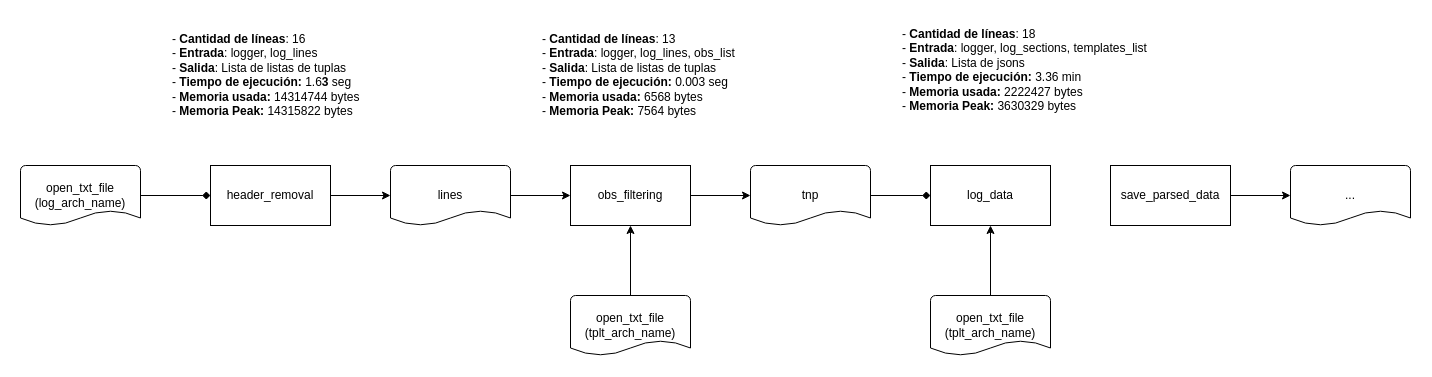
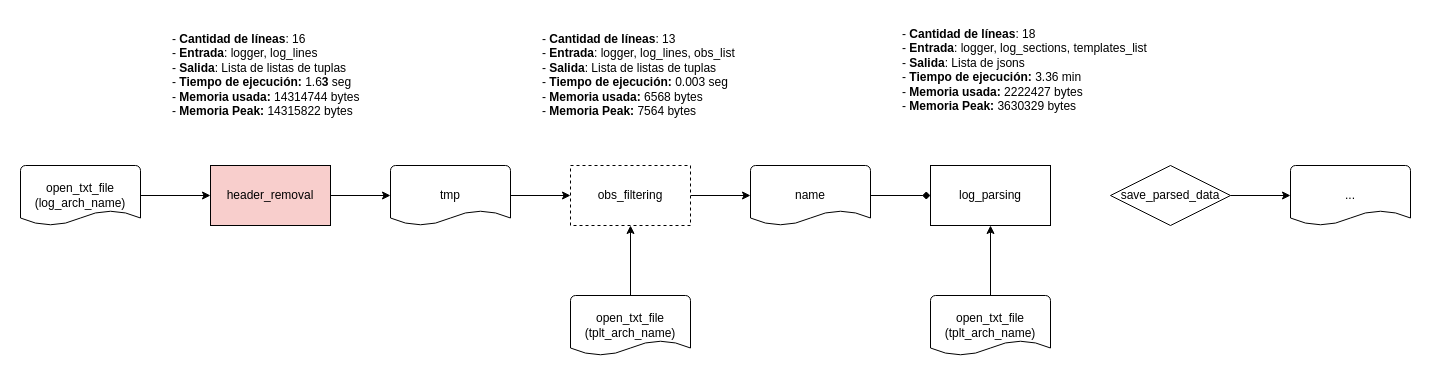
  <mxCell id="0" />
  <mxCell id="1" parent="0" />
  <mxCell id="2" style="edgeStyle=none;html=1;" edge="1" parent="1" source="3" target="21"><mxGeometry relative="1" as="geometry" /></mxCell>
- <mxCell id="3" value="header_removal" style="rounded=0;whiteSpace=wrap;html=1;" parent="1" vertex="1"><mxGeometry x="210" y="165" width="120" height="60" as="geometry" /></mxCell>
- <mxCell id="4" value="log_data" style="rounded=0;whiteSpace=wrap;html=1;" parent="1" vertex="1"><mxGeometry x="930" y="165" width="120" height="60" as="geometry" /></mxCell>
+ <mxCell id="3" value="header_removal" style="rounded=0;whiteSpace=wrap;html=1;fillColor=#f8cecc;" parent="1" vertex="1"><mxGeometry x="210" y="165" width="120" height="60" as="geometry" /></mxCell>
+ <mxCell id="4" value="log_parsing" style="rounded=0;whiteSpace=wrap;html=1;" parent="1" vertex="1"><mxGeometry x="930" y="165" width="120" height="60" as="geometry" /></mxCell>
  <mxCell id="5" style="edgeStyle=orthogonalEdgeStyle;html=1;" edge="1" parent="1" source="6" target="19"><mxGeometry relative="1" as="geometry" /></mxCell>
- <mxCell id="6" value="save_parsed_data" style="rounded=0;whiteSpace=wrap;html=1;glass=0;" parent="1" vertex="1"><mxGeometry x="1110" y="165" width="120" height="60" as="geometry" /></mxCell>
+ <mxCell id="6" value="save_parsed_data" style="rhombus;whiteSpace=wrap;html=1;glass=0;" parent="1" vertex="1"><mxGeometry x="1110" y="165" width="120" height="60" as="geometry" /></mxCell>
  <mxCell id="7" value="&lt;div&gt;&lt;br&gt;&lt;/div&gt;&lt;div&gt;&lt;br&gt;&lt;/div&gt;" style="text;html=1;align=center;verticalAlign=middle;resizable=0;points=[];autosize=1;strokeColor=none;fillColor=none;" parent="1" vertex="1"><mxGeometry x="435" y="120" width="20" height="40" as="geometry" /></mxCell>
  <mxCell id="8" value="&lt;div&gt;- &lt;b&gt;Cantidad de líneas&lt;/b&gt;: 13&lt;/div&gt;&lt;div&gt;- &lt;b&gt;Entrada&lt;/b&gt;: logger, log_lines, obs_list&lt;/div&gt;&lt;div&gt;- &lt;b&gt;Salida&lt;/b&gt;: Lista de listas de tuplas&amp;nbsp;&lt;/div&gt;- &lt;b&gt;Tiempo de ejecución: &lt;/b&gt;0.003 seg&lt;br&gt;&lt;div&gt;- &lt;b&gt;Memoria usada:&amp;nbsp;&lt;/b&gt;6568 bytes&lt;/div&gt;&lt;div&gt;- &lt;b&gt;Memoria Peak:&amp;nbsp;&lt;/b&gt;7564 bytes&lt;/div&gt;&lt;div&gt;&lt;br&gt;&lt;/div&gt;" style="text;whiteSpace=wrap;html=1;" parent="1" vertex="1"><mxGeometry x="540" y="25" width="210" height="110" as="geometry" /></mxCell>
  <mxCell id="9" value="&lt;div&gt;- &lt;b&gt;Cantidad de líneas&lt;/b&gt;: 16&lt;/div&gt;&lt;div&gt;- &lt;b&gt;Entrada&lt;/b&gt;: logger, log_lines&lt;/div&gt;&lt;div&gt;- &lt;b&gt;Salida&lt;/b&gt;: Lista de listas de tuplas&amp;nbsp;&lt;/div&gt;- &lt;b&gt;Tiempo de ejecución: &lt;/b&gt;1.6&lt;b&gt;3&amp;nbsp;&lt;/b&gt;seg&lt;br&gt;&lt;div&gt;- &lt;b&gt;Memoria usada: &lt;/b&gt;14314744 bytes&lt;/div&gt;&lt;div&gt;- &lt;b&gt;Memoria Peak:&amp;nbsp;&lt;/b&gt;14315822 bytes&lt;/div&gt;&lt;div&gt;&lt;br&gt;&lt;/div&gt;" style="text;whiteSpace=wrap;html=1;" parent="1" vertex="1"><mxGeometry x="170" y="25" width="210" height="110" as="geometry" /></mxCell>
  <mxCell id="10" value="&lt;div&gt;- &lt;b&gt;Cantidad de líneas&lt;/b&gt;: 18&lt;/div&gt;&lt;div&gt;- &lt;b&gt;Entrada&lt;/b&gt;: logger, log_sections, templates_list&lt;/div&gt;&lt;div&gt;- &lt;b&gt;Salida&lt;/b&gt;: Lista de jsons&amp;nbsp;&lt;/div&gt;- &lt;b&gt;Tiempo de ejecución:&amp;nbsp;&lt;/b&gt;&lt;span id=&quot;cwos&quot; class=&quot;qv3Wpe&quot;&gt;3.36&lt;/span&gt;&lt;span id=&quot;cwos&quot; class=&quot;qv3Wpe&quot;&gt;&amp;nbsp;min&lt;/span&gt;&lt;br&gt;&lt;div&gt;- &lt;b&gt;Memoria usada: &lt;/b&gt;2222427 bytes&lt;/div&gt;&lt;div&gt;- &lt;b&gt;Memoria Peak: &lt;/b&gt;3630329 bytes&lt;b&gt;&amp;nbsp;&lt;br&gt;&lt;/b&gt;&lt;br&gt;&lt;/div&gt;" style="text;whiteSpace=wrap;html=1;" parent="1" vertex="1"><mxGeometry x="900" y="20" width="300" height="100" as="geometry" /></mxCell>
  <mxCell id="11" style="edgeStyle=none;html=1;" edge="1" parent="1" source="12" target="23"><mxGeometry relative="1" as="geometry" /></mxCell>
- <mxCell id="12" value="obs_filtering" style="rounded=0;whiteSpace=wrap;html=1;" parent="1" vertex="1"><mxGeometry x="570" y="165" width="120" height="60" as="geometry" /></mxCell>
- <mxCell id="13" style="edgeStyle=orthogonalEdgeStyle;html=1;endArrow=diamond;" edge="1" parent="1" source="14" target="3"><mxGeometry relative="1" as="geometry" /></mxCell>
+ <mxCell id="12" value="obs_filtering" style="rounded=0;whiteSpace=wrap;html=1;dashed=1;" parent="1" vertex="1"><mxGeometry x="570" y="165" width="120" height="60" as="geometry" /></mxCell>
+ <mxCell id="13" style="edgeStyle=orthogonalEdgeStyle;html=1;" edge="1" parent="1" source="14" target="3"><mxGeometry relative="1" as="geometry" /></mxCell>
  <mxCell id="14" value="&lt;div&gt;open_txt_file&lt;/div&gt;&lt;div&gt;(log_arch_name)&lt;/div&gt;" style="strokeWidth=1;html=1;shape=mxgraph.flowchart.document2;whiteSpace=wrap;size=0.25;" vertex="1" parent="1"><mxGeometry x="20" y="165" width="120" height="60" as="geometry" /></mxCell>
  <mxCell id="15" style="edgeStyle=orthogonalEdgeStyle;html=1;" edge="1" parent="1" source="16" target="12"><mxGeometry relative="1" as="geometry" /></mxCell>
  <mxCell id="16" value="&lt;div&gt;open_txt_file&lt;/div&gt;&lt;div&gt;(tplt_arch_name)&lt;/div&gt;" style="strokeWidth=1;html=1;shape=mxgraph.flowchart.document2;whiteSpace=wrap;size=0.25;" vertex="1" parent="1"><mxGeometry x="570" y="295" width="120" height="60" as="geometry" /></mxCell>
  <mxCell id="17" style="edgeStyle=orthogonalEdgeStyle;html=1;" edge="1" parent="1" source="18" target="4"><mxGeometry relative="1" as="geometry" /></mxCell>
  <mxCell id="18" value="&lt;div&gt;open_txt_file&lt;/div&gt;&lt;div&gt;(tplt_arch_name)&lt;/div&gt;" style="strokeWidth=1;html=1;shape=mxgraph.flowchart.document2;whiteSpace=wrap;size=0.25;" vertex="1" parent="1"><mxGeometry x="930" y="295" width="120" height="60" as="geometry" /></mxCell>
  <mxCell id="19" value="&lt;div&gt;...&lt;/div&gt;" style="strokeWidth=1;html=1;shape=mxgraph.flowchart.document2;whiteSpace=wrap;size=0.25;" vertex="1" parent="1"><mxGeometry x="1290" y="165" width="120" height="60" as="geometry" /></mxCell>
  <mxCell id="20" style="edgeStyle=none;html=1;" edge="1" parent="1" source="21" target="12"><mxGeometry relative="1" as="geometry" /></mxCell>
- <mxCell id="21" value="&lt;div&gt;lines&lt;/div&gt;" style="strokeWidth=1;html=1;shape=mxgraph.flowchart.document2;whiteSpace=wrap;size=0.25;" vertex="1" parent="1"><mxGeometry x="390" y="165" width="120" height="60" as="geometry" /></mxCell>
+ <mxCell id="21" value="&lt;div&gt;tmp&lt;/div&gt;" style="strokeWidth=1;html=1;shape=mxgraph.flowchart.document2;whiteSpace=wrap;size=0.25;" vertex="1" parent="1"><mxGeometry x="390" y="165" width="120" height="60" as="geometry" /></mxCell>
  <mxCell id="22" style="edgeStyle=none;html=1;endArrow=diamond;" edge="1" parent="1" source="23" target="4"><mxGeometry relative="1" as="geometry" /></mxCell>
- <mxCell id="23" value="&lt;div&gt;tnp&lt;/div&gt;" style="strokeWidth=1;html=1;shape=mxgraph.flowchart.document2;whiteSpace=wrap;size=0.25;" vertex="1" parent="1"><mxGeometry x="750" y="165" width="120" height="60" as="geometry" /></mxCell>
+ <mxCell id="23" value="&lt;div&gt;name&lt;/div&gt;" style="strokeWidth=1;html=1;shape=mxgraph.flowchart.document2;whiteSpace=wrap;size=0.25;" vertex="1" parent="1"><mxGeometry x="750" y="165" width="120" height="60" as="geometry" /></mxCell>
